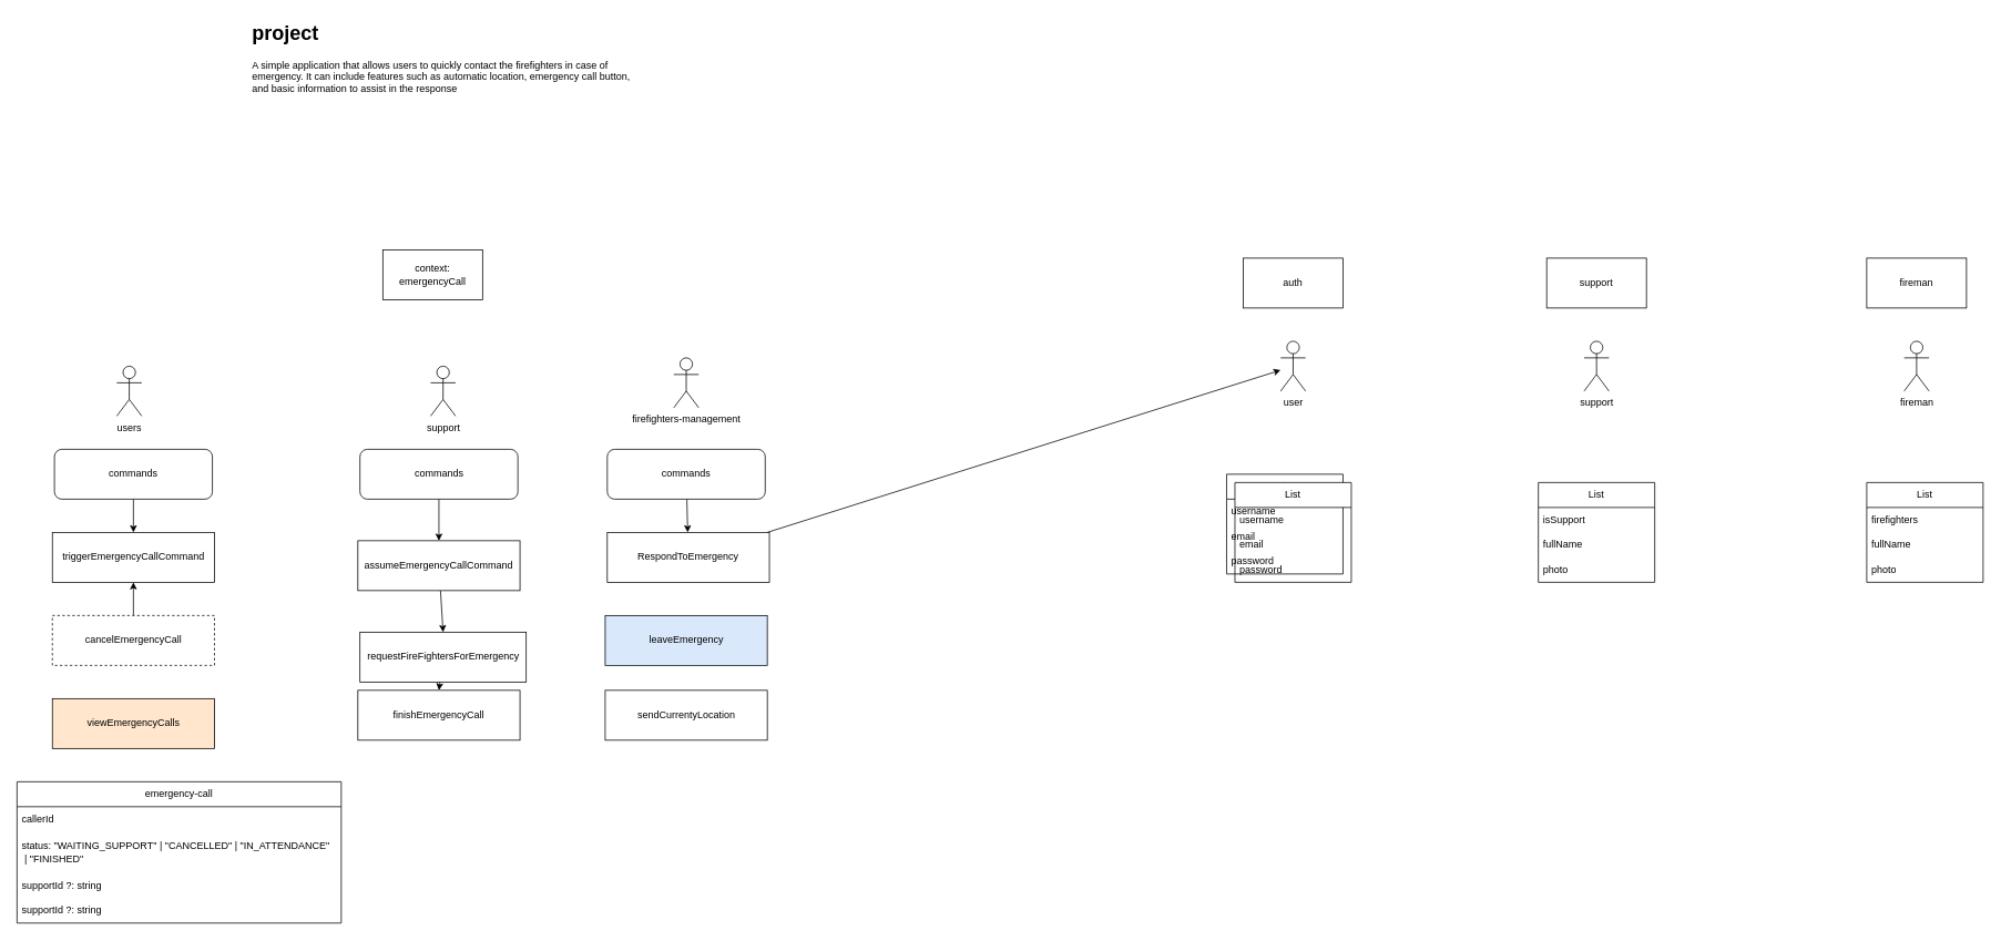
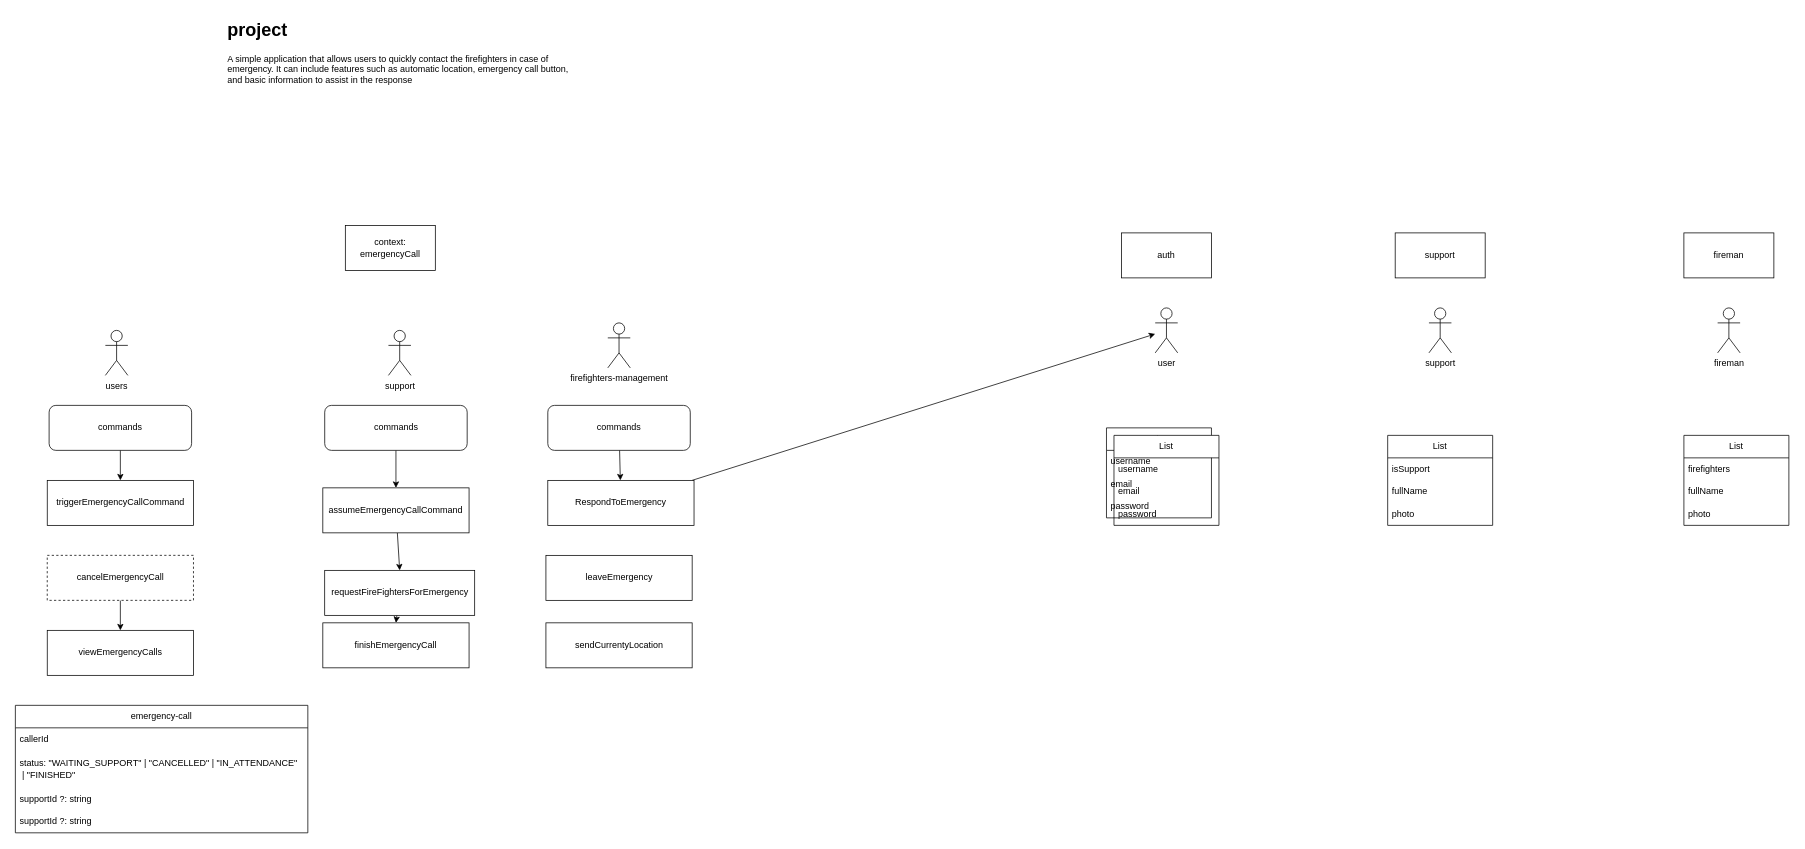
  <mxCell id="0" />
  <mxCell id="1" parent="0" />
  <mxCell id="2" value="&lt;h1&gt;project&lt;/h1&gt;&lt;div&gt;A simple application that allows users to quickly contact the firefighters in case of emergency. It can include features such as automatic location, emergency call button, and basic information to assist in the response&lt;br&gt;&lt;/div&gt;" style="text;html=1;strokeColor=none;fillColor=none;spacing=5;spacingTop=-20;whiteSpace=wrap;overflow=hidden;rounded=0;" parent="1" vertex="1"><mxGeometry x="297.5" y="20" width="470" height="130" as="geometry" /></mxCell>
  <mxCell id="3" value="support" style="shape=umlActor;verticalLabelPosition=bottom;verticalAlign=top;html=1;outlineConnect=0;" parent="1" vertex="1"><mxGeometry x="517.5" y="440" width="30" height="60" as="geometry" /></mxCell>
  <mxCell id="4" value="users" style="shape=umlActor;verticalLabelPosition=bottom;verticalAlign=top;html=1;outlineConnect=0;" parent="1" vertex="1"><mxGeometry x="140" y="440" width="30" height="60" as="geometry" /></mxCell>
  <mxCell id="5" value="firefighters-management" style="shape=umlActor;verticalLabelPosition=bottom;verticalAlign=top;html=1;outlineConnect=0;" parent="1" vertex="1"><mxGeometry x="810" y="430" width="30" height="60" as="geometry" /></mxCell>
  <mxCell id="6" value="triggerEmergencyCallCommand" style="rounded=0;whiteSpace=wrap;html=1;" parent="1" vertex="1"><mxGeometry x="62.5" y="640" width="195" height="60" as="geometry" /></mxCell>
  <mxCell id="7" style="edgeStyle=none;html=1;" parent="1" source="8" target="6" edge="1"><mxGeometry relative="1" as="geometry" /></mxCell>
  <mxCell id="8" value="commands" style="rounded=1;whiteSpace=wrap;html=1;" parent="1" vertex="1"><mxGeometry x="65" y="540" width="190" height="60" as="geometry" /></mxCell>
- <mxCell id="9" style="edgeStyle=none;html=1;" parent="1" source="10" target="6" edge="1"><mxGeometry relative="1" as="geometry" /></mxCell>
+ <mxCell id="9" style="edgeStyle=none;html=1;" parent="1" source="10" target="11" edge="1"><mxGeometry relative="1" as="geometry" /></mxCell>
  <mxCell id="10" value="cancelEmergencyCall" style="rounded=0;whiteSpace=wrap;html=1;dashed=1;" parent="1" vertex="1"><mxGeometry x="62.5" y="740" width="195" height="60" as="geometry" /></mxCell>
- <mxCell id="11" value="viewEmergencyCalls" style="rounded=0;whiteSpace=wrap;html=1;fillColor=#ffe6cc;" parent="1" vertex="1"><mxGeometry x="62.5" y="840" width="195" height="60" as="geometry" /></mxCell>
+ <mxCell id="11" value="viewEmergencyCalls" style="rounded=0;whiteSpace=wrap;html=1;" parent="1" vertex="1"><mxGeometry x="62.5" y="840" width="195" height="60" as="geometry" /></mxCell>
  <mxCell id="12" style="edgeStyle=none;html=1;" parent="1" source="13" target="15" edge="1"><mxGeometry relative="1" as="geometry" /></mxCell>
  <mxCell id="13" value="commands" style="rounded=1;whiteSpace=wrap;html=1;" parent="1" vertex="1"><mxGeometry x="432.5" y="540" width="190" height="60" as="geometry" /></mxCell>
  <mxCell id="14" style="edgeStyle=none;html=1;entryX=0.5;entryY=0;entryDx=0;entryDy=0;" parent="1" source="15" target="17" edge="1"><mxGeometry relative="1" as="geometry" /></mxCell>
  <mxCell id="15" value="assumeEmergencyCallCommand" style="rounded=0;whiteSpace=wrap;html=1;" parent="1" vertex="1"><mxGeometry x="430" y="650" width="195" height="60" as="geometry" /></mxCell>
  <mxCell id="16" style="edgeStyle=none;html=1;entryX=0.5;entryY=0;entryDx=0;entryDy=0;" parent="1" source="17" target="18" edge="1"><mxGeometry relative="1" as="geometry" /></mxCell>
  <mxCell id="17" value="requestFireFightersForEmergency" style="rounded=0;whiteSpace=wrap;html=1;" parent="1" vertex="1"><mxGeometry x="432.5" y="760" width="200" height="60" as="geometry" /></mxCell>
  <mxCell id="18" value="finishEmergencyCall" style="rounded=0;whiteSpace=wrap;html=1;" parent="1" vertex="1"><mxGeometry x="430" y="830" width="195" height="60" as="geometry" /></mxCell>
  <mxCell id="19" style="edgeStyle=none;html=1;" parent="1" source="20" target="22" edge="1"><mxGeometry relative="1" as="geometry" /></mxCell>
  <mxCell id="20" value="commands" style="rounded=1;whiteSpace=wrap;html=1;" parent="1" vertex="1"><mxGeometry x="730" y="540" width="190" height="60" as="geometry" /></mxCell>
  <mxCell id="21" style="edgeStyle=none;html=1;" parent="1" source="22" target="27" edge="1"><mxGeometry relative="1" as="geometry" /></mxCell>
  <mxCell id="22" value="RespondToEmergency" style="rounded=0;whiteSpace=wrap;html=1;" parent="1" vertex="1"><mxGeometry x="730" y="640" width="195" height="60" as="geometry" /></mxCell>
  <mxCell id="23" value="context: emergencyCall" style="rounded=0;whiteSpace=wrap;html=1;" parent="1" vertex="1"><mxGeometry x="460" y="300" width="120" height="60" as="geometry" /></mxCell>
- <mxCell id="24" value="leaveEmergency" style="rounded=0;whiteSpace=wrap;html=1;fillColor=#dae8fc;" parent="1" vertex="1"><mxGeometry x="727.5" y="740" width="195" height="60" as="geometry" /></mxCell>
+ <mxCell id="24" value="leaveEmergency" style="rounded=0;whiteSpace=wrap;html=1;" parent="1" vertex="1"><mxGeometry x="727.5" y="740" width="195" height="60" as="geometry" /></mxCell>
  <mxCell id="25" value="sendCurrentyLocation" style="rounded=0;whiteSpace=wrap;html=1;" parent="1" vertex="1"><mxGeometry x="727.5" y="830" width="195" height="60" as="geometry" /></mxCell>
  <mxCell id="26" value="auth" style="rounded=0;whiteSpace=wrap;html=1;" parent="1" vertex="1"><mxGeometry x="1495" y="310" width="120" height="60" as="geometry" /></mxCell>
  <mxCell id="27" value="user" style="shape=umlActor;verticalLabelPosition=bottom;verticalAlign=top;html=1;outlineConnect=0;" parent="1" vertex="1"><mxGeometry x="1540" y="410" width="30" height="60" as="geometry" /></mxCell>
  <mxCell id="28" value="support" style="rounded=0;whiteSpace=wrap;html=1;" parent="1" vertex="1"><mxGeometry x="1860" y="310" width="120" height="60" as="geometry" /></mxCell>
  <mxCell id="29" value="support" style="shape=umlActor;verticalLabelPosition=bottom;verticalAlign=top;html=1;outlineConnect=0;" parent="1" vertex="1"><mxGeometry x="1905" y="410" width="30" height="60" as="geometry" /></mxCell>
  <mxCell id="30" value="fireman" style="rounded=0;whiteSpace=wrap;html=1;" parent="1" vertex="1"><mxGeometry x="2245" y="310" width="120" height="60" as="geometry" /></mxCell>
  <mxCell id="31" value="fireman" style="shape=umlActor;verticalLabelPosition=bottom;verticalAlign=top;html=1;outlineConnect=0;" parent="1" vertex="1"><mxGeometry x="2290" y="410" width="30" height="60" as="geometry" /></mxCell>
  <mxCell id="32" value="List" style="swimlane;fontStyle=0;childLayout=stackLayout;horizontal=1;startSize=30;horizontalStack=0;resizeParent=1;resizeParentMax=0;resizeLast=0;collapsible=1;marginBottom=0;whiteSpace=wrap;html=1;" parent="1" vertex="1"><mxGeometry x="1475" y="570" width="140" height="120" as="geometry" /></mxCell>
  <mxCell id="33" value="username" style="text;strokeColor=none;fillColor=none;align=left;verticalAlign=middle;spacingLeft=4;spacingRight=4;overflow=hidden;points=[[0,0.5],[1,0.5]];portConstraint=eastwest;rotatable=0;whiteSpace=wrap;html=1;" parent="32" vertex="1"><mxGeometry y="30" width="140" height="30" as="geometry" /></mxCell>
  <mxCell id="34" value="email" style="text;strokeColor=none;fillColor=none;align=left;verticalAlign=middle;spacingLeft=4;spacingRight=4;overflow=hidden;points=[[0,0.5],[1,0.5]];portConstraint=eastwest;rotatable=0;whiteSpace=wrap;html=1;" parent="32" vertex="1"><mxGeometry y="60" width="140" height="30" as="geometry" /></mxCell>
  <mxCell id="35" value="password" style="text;strokeColor=none;fillColor=none;align=left;verticalAlign=middle;spacingLeft=4;spacingRight=4;overflow=hidden;points=[[0,0.5],[1,0.5]];portConstraint=eastwest;rotatable=0;whiteSpace=wrap;html=1;" parent="32" vertex="1"><mxGeometry y="90" width="140" height="30" as="geometry" /></mxCell>
  <mxCell id="36" value="List" style="swimlane;fontStyle=0;childLayout=stackLayout;horizontal=1;startSize=30;horizontalStack=0;resizeParent=1;resizeParentMax=0;resizeLast=0;collapsible=1;marginBottom=0;whiteSpace=wrap;html=1;" parent="1" vertex="1"><mxGeometry x="1850" y="580" width="140" height="120" as="geometry" /></mxCell>
  <mxCell id="37" value="isSupport" style="text;strokeColor=none;fillColor=none;align=left;verticalAlign=middle;spacingLeft=4;spacingRight=4;overflow=hidden;points=[[0,0.5],[1,0.5]];portConstraint=eastwest;rotatable=0;whiteSpace=wrap;html=1;" parent="36" vertex="1"><mxGeometry y="30" width="140" height="30" as="geometry" /></mxCell>
  <mxCell id="38" value="fullName" style="text;strokeColor=none;fillColor=none;align=left;verticalAlign=middle;spacingLeft=4;spacingRight=4;overflow=hidden;points=[[0,0.5],[1,0.5]];portConstraint=eastwest;rotatable=0;whiteSpace=wrap;html=1;" parent="36" vertex="1"><mxGeometry y="60" width="140" height="30" as="geometry" /></mxCell>
  <mxCell id="39" value="photo" style="text;strokeColor=none;fillColor=none;align=left;verticalAlign=middle;spacingLeft=4;spacingRight=4;overflow=hidden;points=[[0,0.5],[1,0.5]];portConstraint=eastwest;rotatable=0;whiteSpace=wrap;html=1;" parent="36" vertex="1"><mxGeometry y="90" width="140" height="30" as="geometry" /></mxCell>
  <mxCell id="40" value="List" style="swimlane;fontStyle=0;childLayout=stackLayout;horizontal=1;startSize=30;horizontalStack=0;resizeParent=1;resizeParentMax=0;resizeLast=0;collapsible=1;marginBottom=0;whiteSpace=wrap;html=1;" parent="1" vertex="1"><mxGeometry x="2245" y="580" width="140" height="120" as="geometry" /></mxCell>
  <mxCell id="41" value="firefighters" style="text;strokeColor=none;fillColor=none;align=left;verticalAlign=middle;spacingLeft=4;spacingRight=4;overflow=hidden;points=[[0,0.5],[1,0.5]];portConstraint=eastwest;rotatable=0;whiteSpace=wrap;html=1;" parent="40" vertex="1"><mxGeometry y="30" width="140" height="30" as="geometry" /></mxCell>
  <mxCell id="42" value="fullName" style="text;strokeColor=none;fillColor=none;align=left;verticalAlign=middle;spacingLeft=4;spacingRight=4;overflow=hidden;points=[[0,0.5],[1,0.5]];portConstraint=eastwest;rotatable=0;whiteSpace=wrap;html=1;" parent="40" vertex="1"><mxGeometry y="60" width="140" height="30" as="geometry" /></mxCell>
  <mxCell id="43" value="photo" style="text;strokeColor=none;fillColor=none;align=left;verticalAlign=middle;spacingLeft=4;spacingRight=4;overflow=hidden;points=[[0,0.5],[1,0.5]];portConstraint=eastwest;rotatable=0;whiteSpace=wrap;html=1;" parent="40" vertex="1"><mxGeometry y="90" width="140" height="30" as="geometry" /></mxCell>
  <mxCell id="44" value="List" style="swimlane;fontStyle=0;childLayout=stackLayout;horizontal=1;startSize=30;horizontalStack=0;resizeParent=1;resizeParentMax=0;resizeLast=0;collapsible=1;marginBottom=0;whiteSpace=wrap;html=1;" vertex="1" parent="1"><mxGeometry x="1485" y="580" width="140" height="120" as="geometry" /></mxCell>
  <mxCell id="45" value="username" style="text;strokeColor=none;fillColor=none;align=left;verticalAlign=middle;spacingLeft=4;spacingRight=4;overflow=hidden;points=[[0,0.5],[1,0.5]];portConstraint=eastwest;rotatable=0;whiteSpace=wrap;html=1;" vertex="1" parent="44"><mxGeometry y="30" width="140" height="30" as="geometry" /></mxCell>
  <mxCell id="46" value="email" style="text;strokeColor=none;fillColor=none;align=left;verticalAlign=middle;spacingLeft=4;spacingRight=4;overflow=hidden;points=[[0,0.5],[1,0.5]];portConstraint=eastwest;rotatable=0;whiteSpace=wrap;html=1;" vertex="1" parent="44"><mxGeometry y="60" width="140" height="30" as="geometry" /></mxCell>
  <mxCell id="47" value="password" style="text;strokeColor=none;fillColor=none;align=left;verticalAlign=middle;spacingLeft=4;spacingRight=4;overflow=hidden;points=[[0,0.5],[1,0.5]];portConstraint=eastwest;rotatable=0;whiteSpace=wrap;html=1;" vertex="1" parent="44"><mxGeometry y="90" width="140" height="30" as="geometry" /></mxCell>
  <mxCell id="48" value="emergency-call" style="swimlane;fontStyle=0;childLayout=stackLayout;horizontal=1;startSize=30;horizontalStack=0;resizeParent=1;resizeParentMax=0;resizeLast=0;collapsible=1;marginBottom=0;whiteSpace=wrap;html=1;" vertex="1" parent="1"><mxGeometry y="940" width="390" height="170" as="geometry" x="20" /></mxCell>
  <mxCell id="49" value="callerId" style="text;strokeColor=none;fillColor=none;align=left;verticalAlign=middle;spacingLeft=4;spacingRight=4;overflow=hidden;points=[[0,0.5],[1,0.5]];portConstraint=eastwest;rotatable=0;whiteSpace=wrap;html=1;" vertex="1" parent="48"><mxGeometry y="30" width="390" height="30" as="geometry" /></mxCell>
  <mxCell id="50" value="status: &quot;WAITING_SUPPORT&quot; | &quot;CANCELLED&quot; | &quot;IN_ATTENDANCE&quot;&amp;nbsp;&lt;br&gt;&amp;nbsp;| &quot;FINISHED&quot;" style="text;strokeColor=none;fillColor=none;align=left;verticalAlign=middle;spacingLeft=4;spacingRight=4;overflow=hidden;points=[[0,0.5],[1,0.5]];portConstraint=eastwest;rotatable=0;whiteSpace=wrap;html=1;" vertex="1" parent="48"><mxGeometry y="60" width="390" height="50" as="geometry" /></mxCell>
  <mxCell id="51" value="supportId ?: string" style="text;strokeColor=none;fillColor=none;align=left;verticalAlign=middle;spacingLeft=4;spacingRight=4;overflow=hidden;points=[[0,0.5],[1,0.5]];portConstraint=eastwest;rotatable=0;whiteSpace=wrap;html=1;" vertex="1" parent="48"><mxGeometry y="110" width="390" height="30" as="geometry" /></mxCell>
  <mxCell id="52" value="supportId ?: string" style="text;strokeColor=none;fillColor=none;align=left;verticalAlign=middle;spacingLeft=4;spacingRight=4;overflow=hidden;points=[[0,0.5],[1,0.5]];portConstraint=eastwest;rotatable=0;whiteSpace=wrap;html=1;" vertex="1" parent="48"><mxGeometry y="140" width="390" height="30" as="geometry" /></mxCell>
